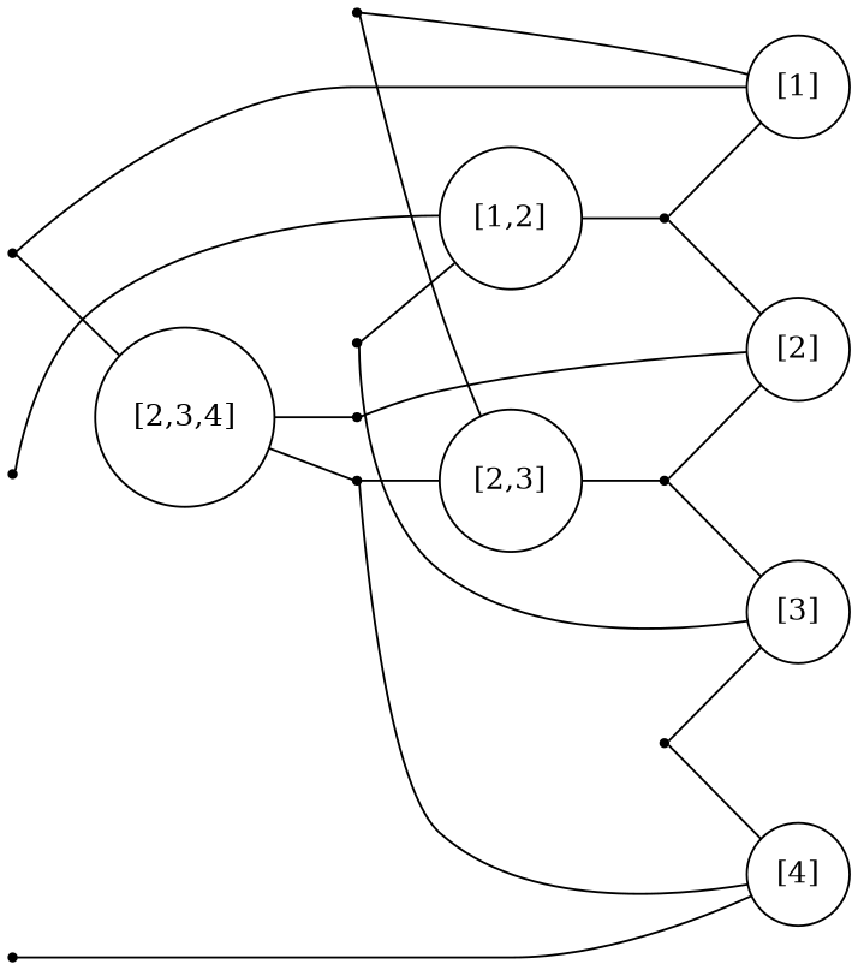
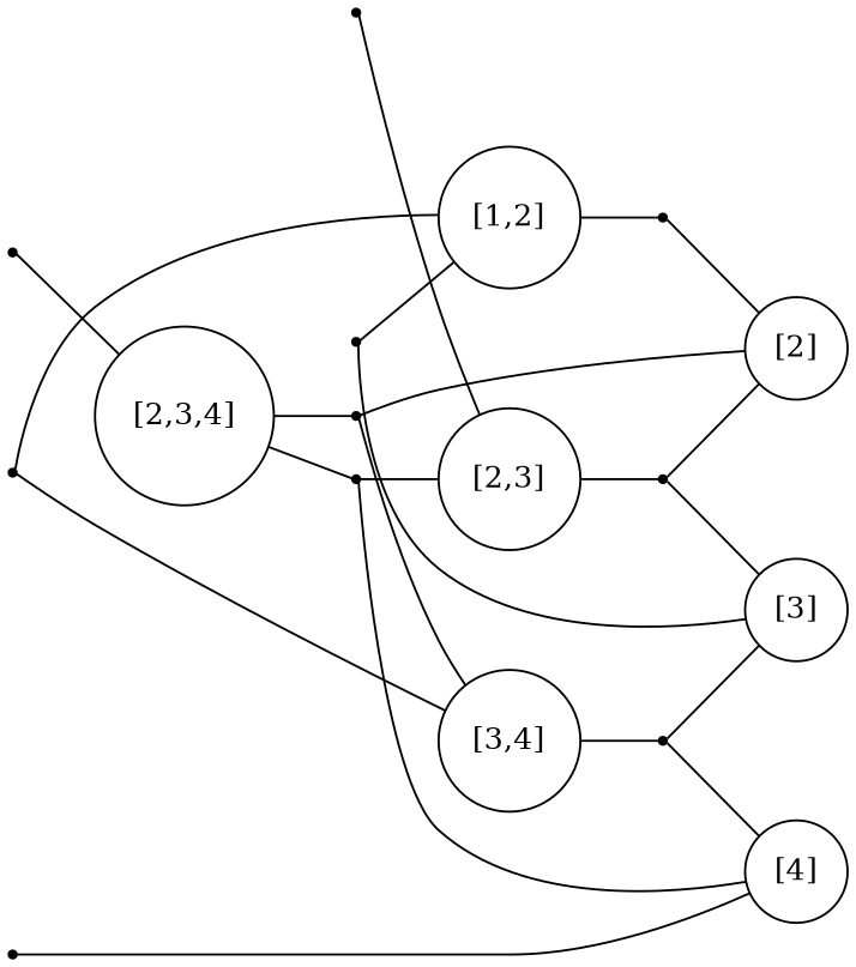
  graph {
    rankdir=LR
    node [shape=point]
    n1 [label=x]
    n2 [label=x]
    n3 [label=x]
    n4 [label=x]
    n5 [label=x]
    n6 [label=x]
    n7 [label=x]
    n8 [label=x]
    n9 [label=x]
    n10 [label=x]
-   "[1]" [shape=circle]
    "[2,3,4]" [shape=circle]
    "[1,2]" [shape=circle]
+   "[3,4]" [shape=circle]
    "[4]" [shape=circle]
    "[2]" [shape=circle]
    "[2,3]" [shape=circle]
    "[3]" [shape=circle]
    subgraph sub_1 {
      rank=same
      n1
      n2
      n3
    }
    subgraph sub_2 {
      rank=same
      n4
      n5
      n6
      n7
    }
    subgraph sub_3 {
      rank=same
      n8
      n9
      n10
    }
-   n1 -- "[1]"
    n1 -- "[2,3,4]"
    n2 -- "[1,2]"
+   n2 -- "[3,4]"
    n3 -- "[4]"
+   n4 -- "[3,4]"
    n4 -- "[2]"
    n5 -- "[4]"
    n5 -- "[2,3]"
-   n6 -- "[1]"
    n6 -- "[2,3]"
    n7 -- "[1,2]"
    n7 -- "[3]"
-   n8 -- "[1]"
    n8 -- "[2]"
    n9 -- "[2]"
    n9 -- "[3]"
    n10 -- "[4]"
    n10 -- "[3]"
    "[2,3,4]" -- n4
    "[2,3,4]" -- n5
    "[1,2]" -- n8
+   "[3,4]" -- n10
    "[2,3]" -- n9
  }
